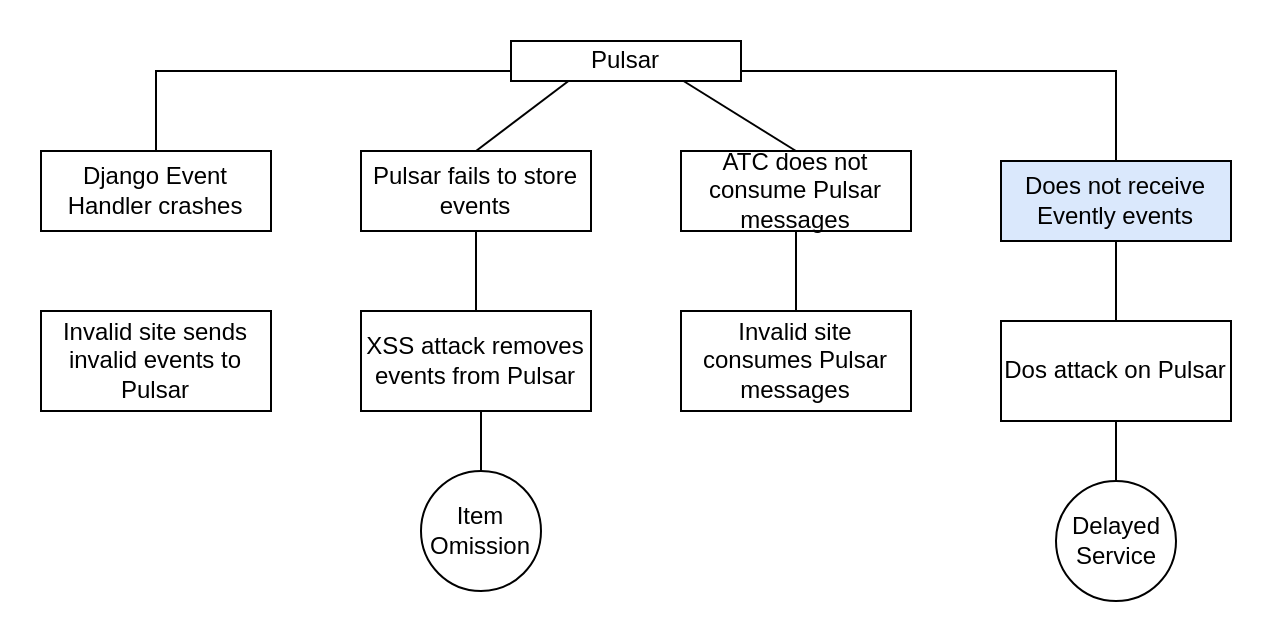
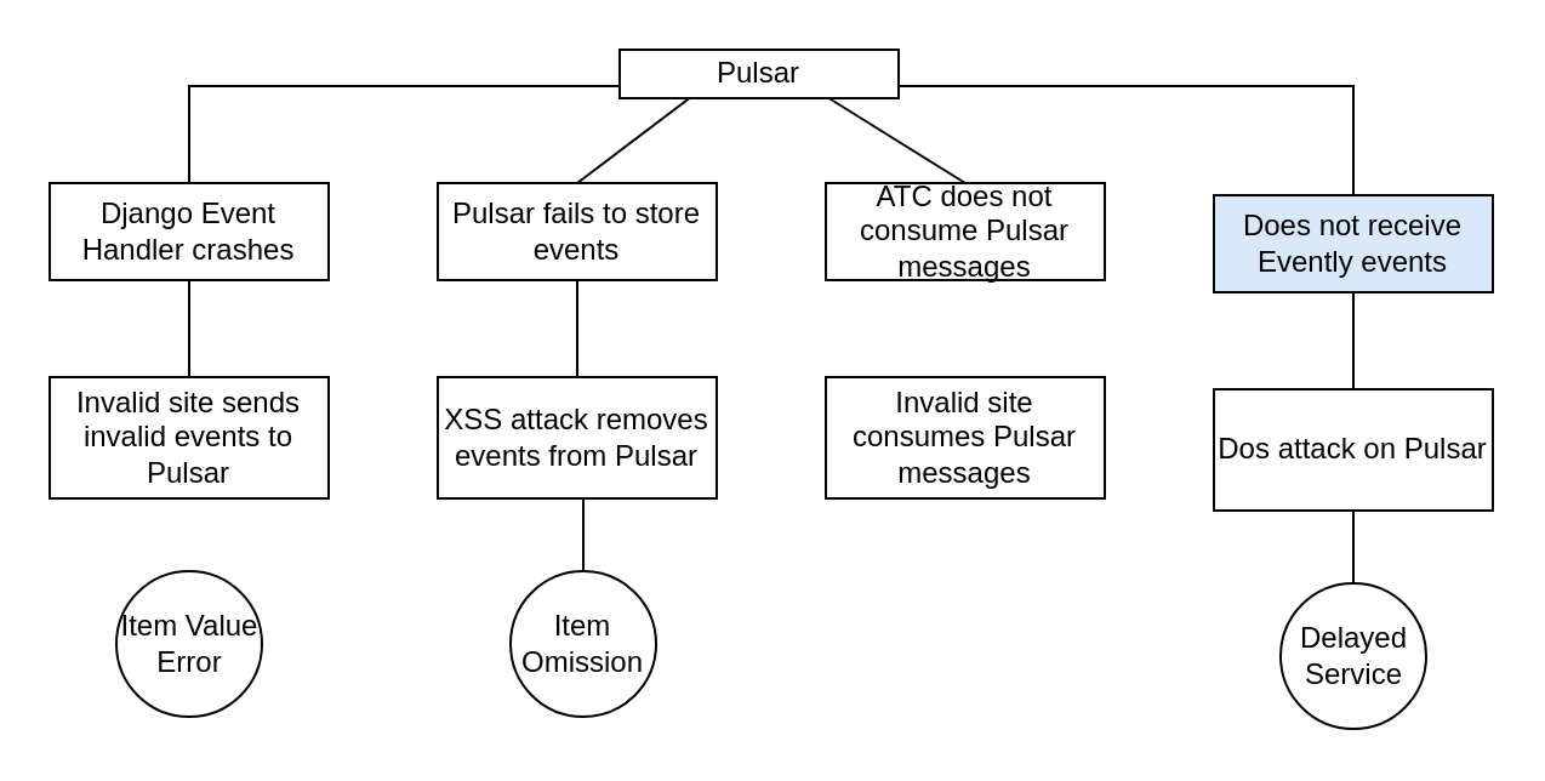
  <mxCell id="0" />
  <mxCell id="1" parent="0" />
  <mxCell id="2" style="rounded=0;orthogonalLoop=1;jettySize=auto;html=1;exitX=0.75;exitY=1;exitDx=0;exitDy=0;entryX=0.5;entryY=0;entryDx=0;entryDy=0;endArrow=none;endFill=0;" edge="1" parent="1" source="4" target="6"><mxGeometry relative="1" as="geometry" /></mxCell>
  <mxCell id="3" style="edgeStyle=none;rounded=0;orthogonalLoop=1;jettySize=auto;html=1;exitX=0.25;exitY=1;exitDx=0;exitDy=0;entryX=0.5;entryY=0;entryDx=0;entryDy=0;endArrow=none;endFill=0;" edge="1" parent="1" source="4" target="20"><mxGeometry relative="1" as="geometry" /></mxCell>
  <mxCell id="4" value="Pulsar" style="rounded=0;whiteSpace=wrap;html=1;" vertex="1" parent="1"><mxGeometry x="255" y="20" width="115" height="20" as="geometry" /></mxCell>
- <mxCell id="5" style="edgeStyle=orthogonalEdgeStyle;rounded=0;orthogonalLoop=1;jettySize=auto;html=1;exitX=0.5;exitY=1;exitDx=0;exitDy=0;entryX=0.5;entryY=0;entryDx=0;entryDy=0;endArrow=none;endFill=0;" edge="1" parent="1" source="6" target="7"><mxGeometry relative="1" as="geometry" /></mxCell>
  <mxCell id="6" value="ATC does not consume Pulsar messages" style="rounded=0;whiteSpace=wrap;html=1;" vertex="1" parent="1"><mxGeometry x="340" y="75" width="115" height="40" as="geometry" /></mxCell>
  <mxCell id="7" value="Invalid site consumes Pulsar messages" style="rounded=0;whiteSpace=wrap;html=1;" vertex="1" parent="1"><mxGeometry x="340" y="155" width="115" height="50" as="geometry" /></mxCell>
  <mxCell id="8" style="edgeStyle=orthogonalEdgeStyle;rounded=0;orthogonalLoop=1;jettySize=auto;html=1;exitX=0.5;exitY=0;exitDx=0;exitDy=0;entryX=0;entryY=0.75;entryDx=0;entryDy=0;endArrow=none;endFill=0;" edge="1" parent="1" source="9" target="4"><mxGeometry relative="1" as="geometry" /></mxCell>
  <mxCell id="9" value="Django Event Handler crashes" style="rounded=0;whiteSpace=wrap;html=1;" vertex="1" parent="1"><mxGeometry x="20" y="75" width="115" height="40" as="geometry" /></mxCell>
+ <mxCell id="10" style="edgeStyle=orthogonalEdgeStyle;rounded=0;orthogonalLoop=1;jettySize=auto;html=1;exitX=0.5;exitY=0;exitDx=0;exitDy=0;entryX=0.5;entryY=1;entryDx=0;entryDy=0;endArrow=none;endFill=0;" edge="1" parent="1" source="11" target="9"><mxGeometry relative="1" as="geometry" /></mxCell>
  <mxCell id="11" value="Invalid site sends invalid events to Pulsar" style="rounded=0;whiteSpace=wrap;html=1;" vertex="1" parent="1"><mxGeometry x="20" y="155" width="115" height="50" as="geometry" /></mxCell>
+ <mxCell id="12" value="Item Value Error" style="ellipse;whiteSpace=wrap;html=1;aspect=fixed;" vertex="1" parent="1"><mxGeometry x="47.5" y="235" width="60" height="60" as="geometry" /></mxCell>
  <mxCell id="13" style="edgeStyle=orthogonalEdgeStyle;rounded=0;orthogonalLoop=1;jettySize=auto;html=1;exitX=0.5;exitY=1;exitDx=0;exitDy=0;entryX=0.5;entryY=0;entryDx=0;entryDy=0;endArrow=none;endFill=0;" edge="1" parent="1" source="15" target="17"><mxGeometry relative="1" as="geometry" /></mxCell>
  <mxCell id="14" style="edgeStyle=orthogonalEdgeStyle;rounded=0;orthogonalLoop=1;jettySize=auto;html=1;exitX=0.5;exitY=0;exitDx=0;exitDy=0;entryX=1;entryY=0.75;entryDx=0;entryDy=0;endArrow=none;endFill=0;" edge="1" parent="1" source="15" target="4"><mxGeometry relative="1" as="geometry" /></mxCell>
  <mxCell id="15" value="Does not receive Evently events" style="rounded=0;whiteSpace=wrap;html=1;fillColor=#dae8fc;" vertex="1" parent="1"><mxGeometry x="500" y="80" width="115" height="40" as="geometry" /></mxCell>
  <mxCell id="16" style="edgeStyle=orthogonalEdgeStyle;rounded=0;orthogonalLoop=1;jettySize=auto;html=1;exitX=0.5;exitY=1;exitDx=0;exitDy=0;entryX=0.5;entryY=0;entryDx=0;entryDy=0;endArrow=none;endFill=0;" edge="1" parent="1" source="17" target="18"><mxGeometry relative="1" as="geometry" /></mxCell>
  <mxCell id="17" value="Dos attack on Pulsar" style="rounded=0;whiteSpace=wrap;html=1;" vertex="1" parent="1"><mxGeometry x="500" y="160" width="115" height="50" as="geometry" /></mxCell>
  <mxCell id="18" value="Delayed Service" style="ellipse;whiteSpace=wrap;html=1;aspect=fixed;" vertex="1" parent="1"><mxGeometry x="527.5" y="240" width="60" height="60" as="geometry" /></mxCell>
  <mxCell id="19" style="edgeStyle=orthogonalEdgeStyle;rounded=0;orthogonalLoop=1;jettySize=auto;html=1;exitX=0.5;exitY=1;exitDx=0;exitDy=0;entryX=0.5;entryY=0;entryDx=0;entryDy=0;endArrow=none;endFill=0;" edge="1" parent="1" source="20" target="22"><mxGeometry relative="1" as="geometry" /></mxCell>
  <mxCell id="20" value="Pulsar fails to store events" style="rounded=0;whiteSpace=wrap;html=1;" vertex="1" parent="1"><mxGeometry x="180" y="75" width="115" height="40" as="geometry" /></mxCell>
  <mxCell id="21" style="edgeStyle=orthogonalEdgeStyle;rounded=0;orthogonalLoop=1;jettySize=auto;html=1;exitX=0.5;exitY=1;exitDx=0;exitDy=0;entryX=0.5;entryY=0;entryDx=0;entryDy=0;endArrow=none;endFill=0;" edge="1" parent="1" source="22" target="23"><mxGeometry relative="1" as="geometry" /></mxCell>
  <mxCell id="22" value="XSS attack removes events from Pulsar" style="rounded=0;whiteSpace=wrap;html=1;" vertex="1" parent="1"><mxGeometry x="180" y="155" width="115" height="50" as="geometry" /></mxCell>
  <mxCell id="23" value="Item Omission" style="ellipse;whiteSpace=wrap;html=1;aspect=fixed;" vertex="1" parent="1"><mxGeometry x="210" y="235" width="60" height="60" as="geometry" /></mxCell>
